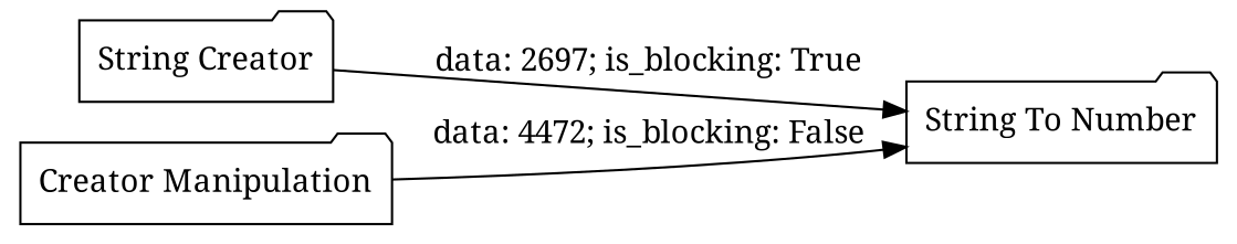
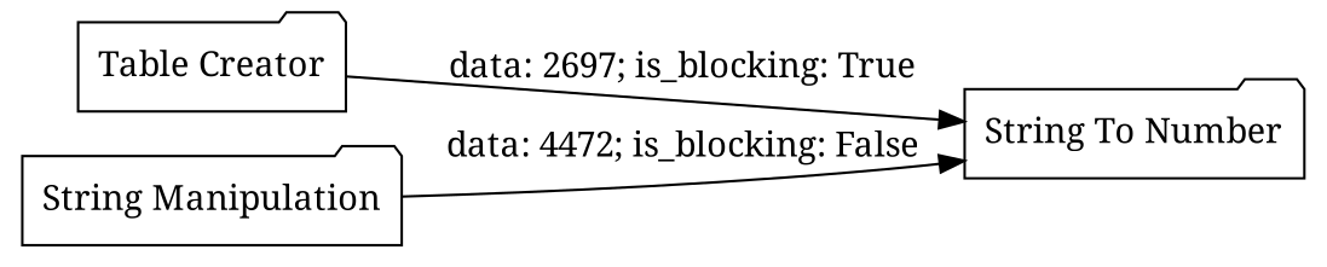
  digraph {
    fontname="Noto Serif"
    rankdir=LR
    node [fontname="Noto Serif" shape=folder]
    edge [fontname="Noto Serif"]
-   n1 [label="String Creator"]
+   n1 [label="Table Creator"]
    n2 [label="String To Number"]
-   n3 [label="Creator Manipulation"]
+   n3 [label="String Manipulation"]
    n1 -> n2 [label="data: 2697; is_blocking: True"]
    n3 -> n2 [label="data: 4472; is_blocking: False"]
  }
